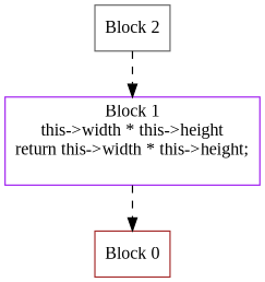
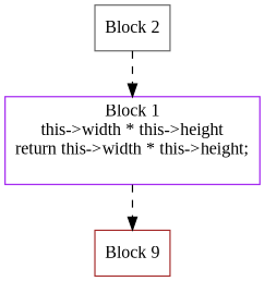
  digraph {
    fontname="Liberation Serif"
    node [shape=box fontname="Liberation Serif"]
    edge [style=dashed fontname="Liberation Serif"]
-   n1 [label="Block 0" color=brown]
+   n1 [label="Block 9" color=brown]
    n2 [label="Block 1\nthis->width * this->height\nreturn this->width * this->height;\n\n" color=purple]
    n3 [label="Block 2" color=gray40]
    n2 -> n1
    n3 -> n2
  }
